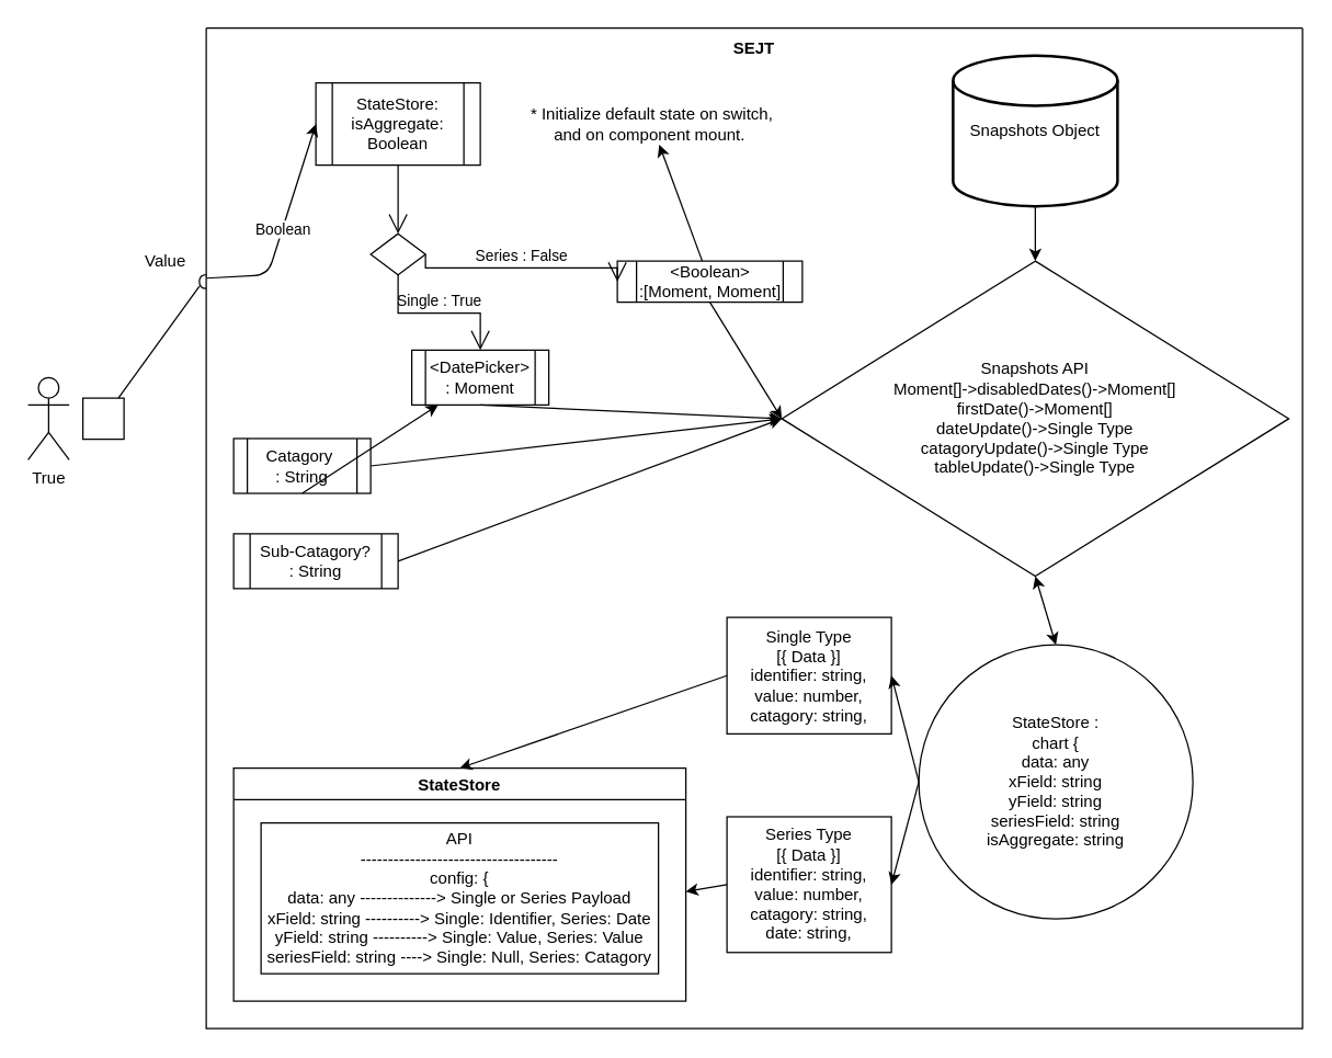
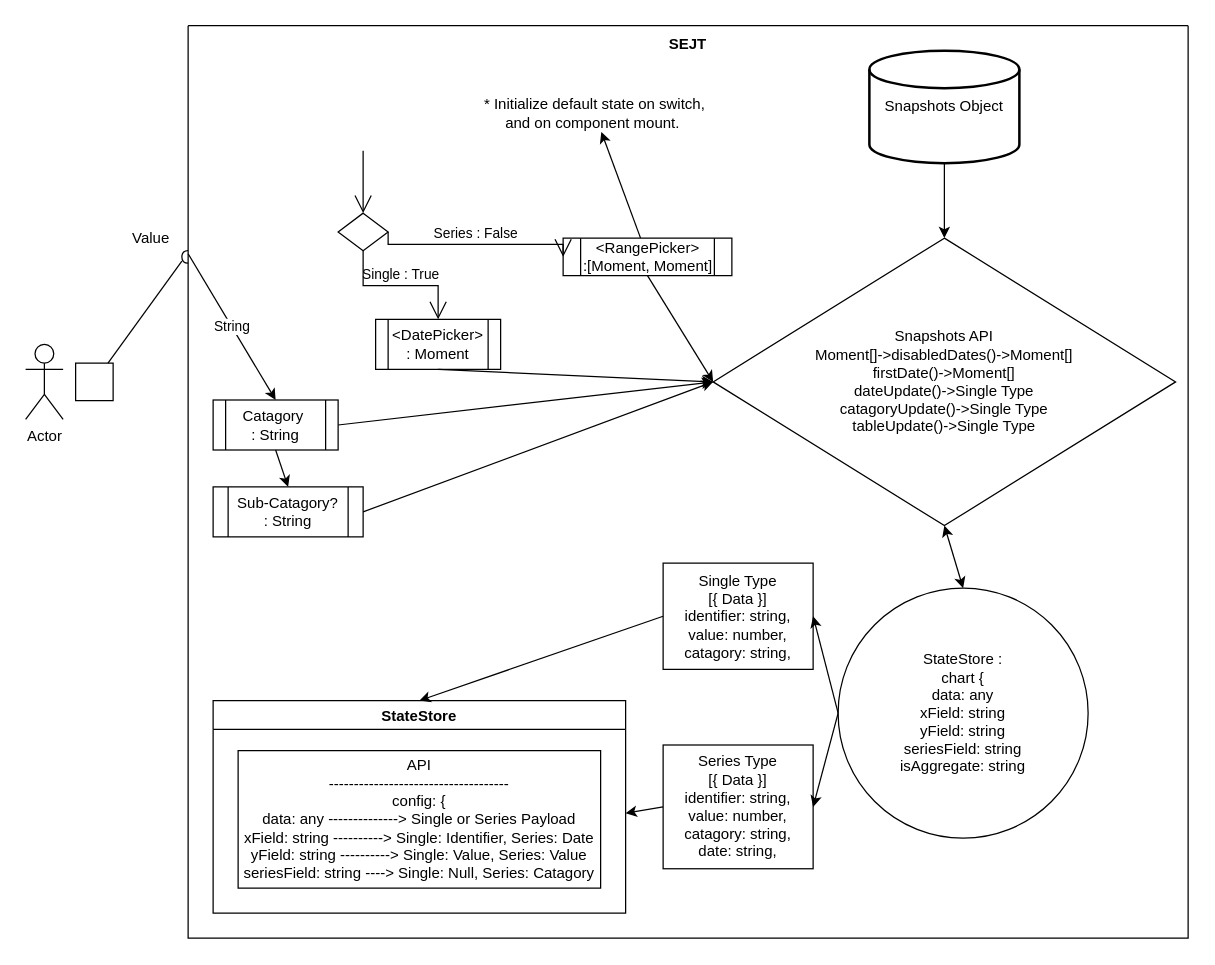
  <mxCell id="0" />
  <mxCell id="1" parent="0" />
- <mxCell id="2" value="True" style="shape=umlActor;verticalLabelPosition=bottom;verticalAlign=top;html=1;outlineConnect=0;" vertex="1" parent="1"><mxGeometry x="20" y="275" width="30" height="60" as="geometry" /></mxCell>
+ <mxCell id="2" value="Actor" style="shape=umlActor;verticalLabelPosition=bottom;verticalAlign=top;html=1;outlineConnect=0;" vertex="1" parent="1"><mxGeometry x="20" y="275" width="30" height="60" as="geometry" /></mxCell>
  <mxCell id="3" value="" style="html=1;rounded=0;" vertex="1" parent="1"><mxGeometry x="60" y="290" width="30" height="30" as="geometry" /></mxCell>
  <mxCell id="4" value="" style="endArrow=none;html=1;rounded=0;align=center;verticalAlign=top;endFill=0;labelBackgroundColor=none;endSize=2;" edge="1" source="3" target="5" parent="1"><mxGeometry relative="1" as="geometry" /></mxCell>
  <mxCell id="5" value="" style="shape=requiredInterface;html=1;fontSize=11;align=center;fillColor=none;points=[];aspect=fixed;resizable=0;verticalAlign=bottom;labelPosition=center;verticalLabelPosition=top;flipH=1;" vertex="1" parent="1"><mxGeometry x="145" y="200" width="5" height="10" as="geometry" /></mxCell>
  <mxCell id="6" value="&#10;&#10;SEJT" style="swimlane;startSize=0;" vertex="1" parent="1"><mxGeometry x="150" y="20" width="800" height="730" as="geometry"><mxRectangle x="240" y="470" width="60" height="50" as="alternateBounds" /></mxGeometry></mxCell>
  <mxCell id="7" value="" style="edgeStyle=none;html=1;" edge="1" parent="6" source="8" target="15"><mxGeometry relative="1" as="geometry" /></mxCell>
- <mxCell id="8" value="&amp;lt;Boolean&amp;gt;&lt;br&gt;:[Moment, Moment]" style="shape=process;whiteSpace=wrap;html=1;backgroundOutline=1;" vertex="1" parent="6"><mxGeometry x="300" y="170" width="135" height="30" as="geometry" /></mxCell>
+ <mxCell id="8" value="&amp;lt;RangePicker&amp;gt;&lt;br&gt;:[Moment, Moment]" style="shape=process;whiteSpace=wrap;html=1;backgroundOutline=1;" vertex="1" parent="6"><mxGeometry x="300" y="170" width="135" height="30" as="geometry" /></mxCell>
  <mxCell id="9" value="&amp;lt;DatePicker&amp;gt;&lt;br&gt;: Moment" style="shape=process;whiteSpace=wrap;html=1;backgroundOutline=1;" vertex="1" parent="6"><mxGeometry x="150" y="235" width="100" height="40" as="geometry" /></mxCell>
- <mxCell id="10" value="StateStore: isAggregate: Boolean" style="shape=process;whiteSpace=wrap;html=1;backgroundOutline=1;" vertex="1" parent="6"><mxGeometry x="80" y="40" width="120" height="60" as="geometry" /></mxCell>
  <mxCell id="11" value="" style="shape=rhombus;html=1;verticalLabelPosition=bottom;verticalAlignment=top;" vertex="1" parent="6"><mxGeometry x="120" y="150" width="40" height="30" as="geometry" /></mxCell>
  <mxCell id="12" value="" style="edgeStyle=elbowEdgeStyle;html=1;elbow=horizontal;align=right;verticalAlign=bottom;endArrow=none;rounded=0;labelBackgroundColor=none;startArrow=open;startSize=12;" edge="1" source="11" parent="6"><mxGeometry relative="1" as="geometry"><mxPoint x="140" y="100" as="targetPoint" /></mxGeometry></mxCell>
  <mxCell id="13" value="Series : False" style="edgeStyle=elbowEdgeStyle;html=1;elbow=vertical;verticalAlign=bottom;endArrow=open;rounded=0;labelBackgroundColor=none;endSize=12;exitX=1;exitY=0.5;exitDx=0;exitDy=0;entryX=0;entryY=0.5;entryDx=0;entryDy=0;" edge="1" source="11" parent="6" target="8"><mxGeometry relative="1" as="geometry"><mxPoint x="240" y="160" as="targetPoint" /></mxGeometry></mxCell>
  <mxCell id="14" value="Single : True" style="edgeStyle=elbowEdgeStyle;html=1;elbow=vertical;verticalAlign=bottom;endArrow=open;rounded=0;labelBackgroundColor=none;endSize=12;exitX=0.5;exitY=1;exitDx=0;exitDy=0;entryX=0.5;entryY=0;entryDx=0;entryDy=0;" edge="1" source="11" parent="6" target="9"><mxGeometry relative="1" as="geometry"><mxPoint x="40" y="150" as="targetPoint" /></mxGeometry></mxCell>
  <mxCell id="15" value="* Initialize default state on switch,&lt;br&gt;and on component mount.&amp;nbsp;" style="text;html=1;align=center;verticalAlign=middle;resizable=0;points=[];autosize=1;strokeColor=none;fillColor=none;" vertex="1" parent="6"><mxGeometry x="230" y="55" width="190" height="30" as="geometry" /></mxCell>
- <mxCell id="16" value="Boolean" style="endArrow=classic;html=1;exitX=0;exitY=0.25;exitDx=0;exitDy=0;entryX=0;entryY=0.5;entryDx=0;entryDy=0;" edge="1" parent="6" source="6" target="10"><mxGeometry relative="1" as="geometry"><mxPoint x="225" y="230" as="sourcePoint" /><mxPoint x="325" y="230" as="targetPoint" /><Array as="points"><mxPoint x="45" y="180" /></Array></mxGeometry></mxCell>
+ <mxCell id="17" value="String" style="endArrow=classic;html=1;entryX=0.5;entryY=0;entryDx=0;entryDy=0;exitX=0;exitY=0.25;exitDx=0;exitDy=0;" edge="1" parent="6" source="6" target="19"><mxGeometry width="50" height="50" relative="1" as="geometry"><mxPoint y="280" as="sourcePoint" /><mxPoint x="80" y="335" as="targetPoint" /></mxGeometry></mxCell>
  <mxCell id="18" value="Sub-Catagory?&lt;br&gt;: String" style="shape=process;whiteSpace=wrap;html=1;backgroundOutline=1;" vertex="1" parent="6"><mxGeometry x="20" y="369" width="120" height="40" as="geometry" /></mxCell>
  <mxCell id="19" value="Catagory&amp;nbsp;&lt;br&gt;: String" style="shape=process;whiteSpace=wrap;html=1;backgroundOutline=1;" vertex="1" parent="6"><mxGeometry x="20" y="299.5" width="100" height="40" as="geometry" /></mxCell>
- <mxCell id="20" value="" style="endArrow=classic;html=1;exitX=0.5;exitY=1;exitDx=0;exitDy=0;" edge="1" parent="6" source="19" target="9"><mxGeometry width="50" height="50" relative="1" as="geometry"><mxPoint x="250" y="430" as="sourcePoint" /><mxPoint x="300" y="380" as="targetPoint" /></mxGeometry></mxCell>
+ <mxCell id="20" value="" style="endArrow=classic;html=1;exitX=0.5;exitY=1;exitDx=0;exitDy=0;entryX=0.5;entryY=0;entryDx=0;entryDy=0;" edge="1" parent="6" source="19" target="18"><mxGeometry width="50" height="50" relative="1" as="geometry"><mxPoint x="250" y="430" as="sourcePoint" /><mxPoint x="300" y="380" as="targetPoint" /></mxGeometry></mxCell>
  <mxCell id="21" value="Single Type&lt;br&gt;[{ Data }]&lt;br&gt;identifier: string,&lt;br&gt;value: number,&lt;br&gt;catagory: string," style="rounded=0;whiteSpace=wrap;html=1;" vertex="1" parent="6"><mxGeometry x="380" y="430" width="120" height="85" as="geometry" /></mxCell>
  <mxCell id="22" value="Series Type&lt;br&gt;[{ Data }]&lt;br&gt;identifier: string,&lt;br&gt;value: number,&lt;br&gt;catagory: string,&lt;br&gt;date: string," style="rounded=0;whiteSpace=wrap;html=1;" vertex="1" parent="6"><mxGeometry x="380" y="575.5" width="120" height="99" as="geometry" /></mxCell>
  <mxCell id="23" value="StateStore" style="swimlane;" vertex="1" parent="6"><mxGeometry x="20" y="540" width="330" height="170" as="geometry" /></mxCell>
  <mxCell id="24" value="API&lt;br&gt;------------------------------------&lt;br&gt;config: {&lt;br&gt;data: any --------------&amp;gt; Single or Series Payload&lt;br&gt;xField: string ----------&amp;gt; Single: Identifier, Series: Date&lt;br&gt;yField: string ----------&amp;gt; Single: Value, Series: Value&lt;br&gt;seriesField: string ----&amp;gt; Single: Null, Series: Catagory" style="rounded=0;whiteSpace=wrap;html=1;align=center;" vertex="1" parent="23"><mxGeometry x="20" y="40" width="290" height="110" as="geometry" /></mxCell>
- <mxCell id="25" value="Snapshots Object" style="strokeWidth=2;html=1;shape=mxgraph.flowchart.database;whiteSpace=wrap;" vertex="1" parent="6"><mxGeometry x="545" y="20" width="120" height="110" as="geometry" /></mxCell>
+ <mxCell id="25" value="Snapshots Object" style="strokeWidth=2;html=1;shape=mxgraph.flowchart.database;whiteSpace=wrap;" vertex="1" parent="6"><mxGeometry x="545" y="20" width="120" height="90" as="geometry" /></mxCell>
  <mxCell id="26" value="StateStore :&lt;br&gt;chart {&lt;br&gt;data: any&lt;br&gt;xField: string&lt;br&gt;yField: string&lt;br&gt;seriesField: string&lt;br&gt;isAggregate: string" style="ellipse;whiteSpace=wrap;html=1;fontSize=12;" vertex="1" parent="6"><mxGeometry x="520" y="450" width="200" height="200" as="geometry" /></mxCell>
  <mxCell id="27" value="Snapshots API&lt;br&gt;Moment[]-&amp;gt;disabledDates()-&amp;gt;Moment[]&lt;br&gt;firstDate()-&amp;gt;Moment[]&lt;br&gt;dateUpdate()-&amp;gt;Single Type&lt;br&gt;catagoryUpdate()-&amp;gt;Single Type&lt;br&gt;tableUpdate()-&amp;gt;Single Type" style="rhombus;whiteSpace=wrap;html=1;fontSize=12;" vertex="1" parent="6"><mxGeometry x="420" y="170" width="370" height="230" as="geometry" /></mxCell>
  <mxCell id="28" value="" style="endArrow=classic;html=1;fontSize=12;exitX=0.5;exitY=1;exitDx=0;exitDy=0;entryX=0;entryY=0.5;entryDx=0;entryDy=0;" edge="1" parent="6" source="9" target="27"><mxGeometry width="50" height="50" relative="1" as="geometry"><mxPoint x="280" y="290" as="sourcePoint" /><mxPoint x="330" y="240" as="targetPoint" /></mxGeometry></mxCell>
  <mxCell id="29" value="" style="endArrow=classic;html=1;fontSize=12;exitX=0.5;exitY=1;exitDx=0;exitDy=0;entryX=0;entryY=0.5;entryDx=0;entryDy=0;" edge="1" parent="6" source="8" target="27"><mxGeometry width="50" height="50" relative="1" as="geometry"><mxPoint x="280" y="290" as="sourcePoint" /><mxPoint x="330" y="240" as="targetPoint" /></mxGeometry></mxCell>
  <mxCell id="30" value="" style="endArrow=classic;html=1;fontSize=12;exitX=1;exitY=0.5;exitDx=0;exitDy=0;entryX=0;entryY=0.5;entryDx=0;entryDy=0;" edge="1" parent="6" source="19" target="27"><mxGeometry width="50" height="50" relative="1" as="geometry"><mxPoint x="280" y="290" as="sourcePoint" /><mxPoint x="330" y="240" as="targetPoint" /></mxGeometry></mxCell>
  <mxCell id="31" value="" style="endArrow=classic;html=1;fontSize=12;exitX=1;exitY=0.5;exitDx=0;exitDy=0;entryX=0;entryY=0.5;entryDx=0;entryDy=0;" edge="1" parent="6" source="18" target="27"><mxGeometry width="50" height="50" relative="1" as="geometry"><mxPoint x="280" y="290" as="sourcePoint" /><mxPoint x="330" y="240" as="targetPoint" /></mxGeometry></mxCell>
  <mxCell id="32" value="" style="endArrow=classic;startArrow=classic;html=1;fontSize=12;entryX=0.5;entryY=1;entryDx=0;entryDy=0;exitX=0.5;exitY=0;exitDx=0;exitDy=0;" edge="1" parent="6" source="26" target="27"><mxGeometry width="50" height="50" relative="1" as="geometry"><mxPoint x="280" y="290" as="sourcePoint" /><mxPoint x="330" y="240" as="targetPoint" /><Array as="points" /></mxGeometry></mxCell>
  <mxCell id="33" value="" style="endArrow=classic;html=1;fontSize=12;exitX=0;exitY=0.5;exitDx=0;exitDy=0;entryX=1;entryY=0.5;entryDx=0;entryDy=0;" edge="1" parent="6" source="26" target="21"><mxGeometry width="50" height="50" relative="1" as="geometry"><mxPoint x="280" y="290" as="sourcePoint" /><mxPoint x="330" y="240" as="targetPoint" /></mxGeometry></mxCell>
  <mxCell id="34" value="" style="endArrow=classic;html=1;fontSize=12;exitX=0;exitY=0.5;exitDx=0;exitDy=0;entryX=1;entryY=0.5;entryDx=0;entryDy=0;" edge="1" parent="6" source="26" target="22"><mxGeometry width="50" height="50" relative="1" as="geometry"><mxPoint x="280" y="290" as="sourcePoint" /><mxPoint x="330" y="240" as="targetPoint" /></mxGeometry></mxCell>
  <mxCell id="35" value="" style="endArrow=classic;html=1;fontSize=12;exitX=0;exitY=0.5;exitDx=0;exitDy=0;entryX=0.5;entryY=0;entryDx=0;entryDy=0;" edge="1" parent="6" source="21" target="23"><mxGeometry width="50" height="50" relative="1" as="geometry"><mxPoint x="280" y="290" as="sourcePoint" /><mxPoint x="330" y="240" as="targetPoint" /></mxGeometry></mxCell>
  <mxCell id="36" value="" style="endArrow=classic;html=1;fontSize=12;exitX=0.5;exitY=1;exitDx=0;exitDy=0;exitPerimeter=0;" edge="1" parent="6" source="25" target="27"><mxGeometry width="50" height="50" relative="1" as="geometry"><mxPoint x="280" y="290" as="sourcePoint" /><mxPoint x="330" y="240" as="targetPoint" /></mxGeometry></mxCell>
  <mxCell id="37" value="Value" style="text;html=1;align=center;verticalAlign=middle;resizable=0;points=[];autosize=1;strokeColor=none;fillColor=none;" vertex="1" parent="1"><mxGeometry x="100" y="180" width="40" height="20" as="geometry" /></mxCell>
  <mxCell id="38" value="" style="endArrow=classic;html=1;fontSize=12;exitX=0;exitY=0.5;exitDx=0;exitDy=0;" edge="1" parent="1" source="22"><mxGeometry width="50" height="50" relative="1" as="geometry"><mxPoint x="430" y="310" as="sourcePoint" /><mxPoint x="500" y="650" as="targetPoint" /></mxGeometry></mxCell>
